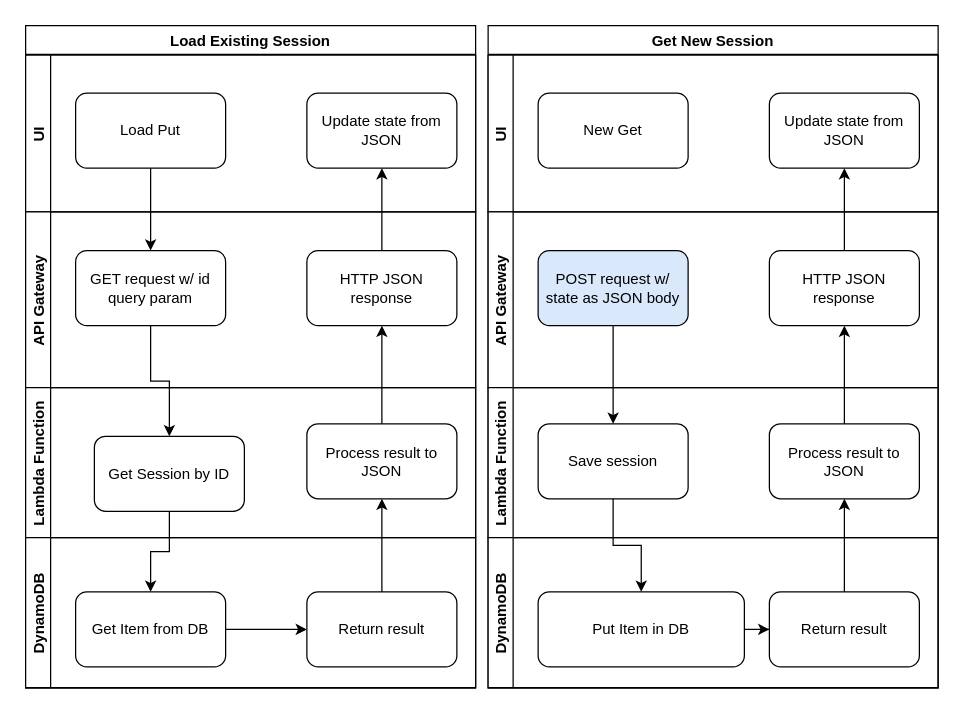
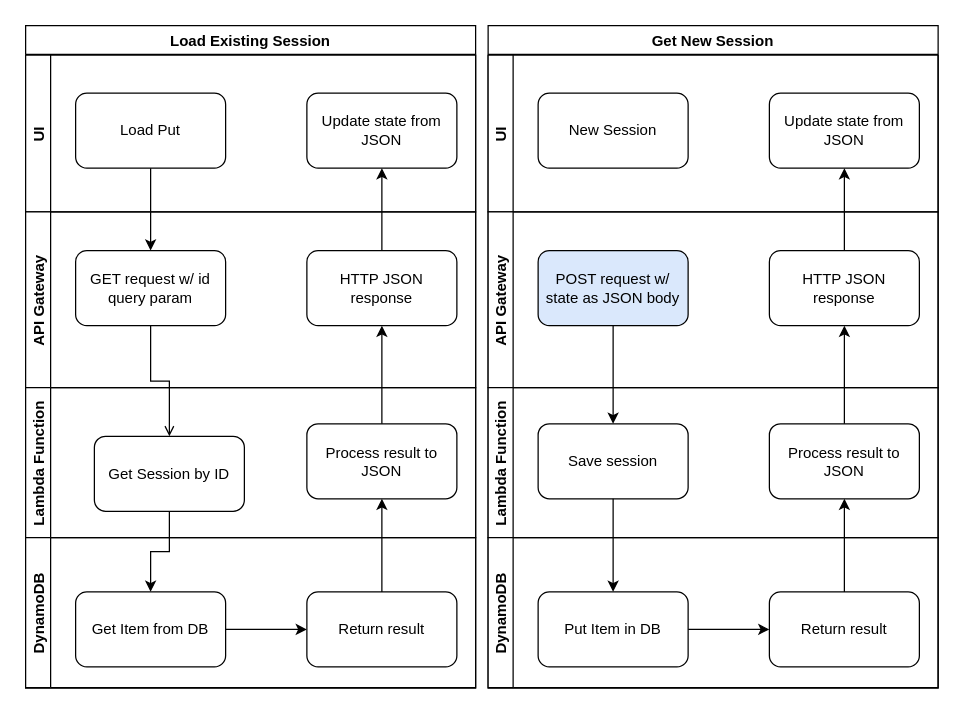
  <mxCell id="0" />
  <mxCell id="1" parent="0" />
  <mxCell id="2" value="Load Existing Session" style="swimlane;" vertex="1" parent="1"><mxGeometry x="20" y="20" width="360" height="530" as="geometry" /></mxCell>
  <mxCell id="3" value="UI" style="swimlane;startSize=20;horizontal=0;" vertex="1" parent="2"><mxGeometry y="23.5" width="360" height="125.5" as="geometry" /></mxCell>
  <mxCell id="4" value="Load Put" style="rounded=1;whiteSpace=wrap;html=1;" vertex="1" parent="3"><mxGeometry x="40" y="30.5" width="120" height="60" as="geometry" /></mxCell>
  <mxCell id="5" value="Update state from JSON" style="rounded=1;whiteSpace=wrap;html=1;" vertex="1" parent="3"><mxGeometry x="225" y="30.5" width="120" height="60" as="geometry" /></mxCell>
  <mxCell id="6" value="API Gateway" style="swimlane;startSize=20;horizontal=0;" vertex="1" parent="2"><mxGeometry y="149" width="360" height="140.5" as="geometry" /></mxCell>
  <mxCell id="7" value="GET request w/ id query param" style="rounded=1;whiteSpace=wrap;html=1;" vertex="1" parent="6"><mxGeometry x="40" y="31" width="120" height="60" as="geometry" /></mxCell>
  <mxCell id="8" value="HTTP JSON response" style="rounded=1;whiteSpace=wrap;html=1;" vertex="1" parent="6"><mxGeometry x="225" y="31" width="120" height="60" as="geometry" /></mxCell>
  <mxCell id="9" value="Lambda Function" style="swimlane;startSize=20;horizontal=0;" vertex="1" parent="2"><mxGeometry y="289.5" width="360" height="120" as="geometry" /></mxCell>
  <mxCell id="10" value="Get Session by ID" style="rounded=1;whiteSpace=wrap;html=1;" vertex="1" parent="9"><mxGeometry x="55" y="39" width="120" height="60" as="geometry" /></mxCell>
  <mxCell id="11" value="Process result to JSON" style="rounded=1;whiteSpace=wrap;html=1;" vertex="1" parent="9"><mxGeometry x="225" y="29" width="120" height="60" as="geometry" /></mxCell>
  <mxCell id="12" value="DynamoDB" style="swimlane;startSize=20;horizontal=0;" vertex="1" parent="2"><mxGeometry y="409.5" width="360" height="120" as="geometry" /></mxCell>
  <mxCell id="13" value="" style="edgeStyle=orthogonalEdgeStyle;rounded=0;orthogonalLoop=1;jettySize=auto;html=1;" edge="1" parent="12" source="14" target="15"><mxGeometry relative="1" as="geometry" /></mxCell>
  <mxCell id="14" value="Get Item from DB" style="rounded=1;whiteSpace=wrap;html=1;" vertex="1" parent="12"><mxGeometry x="40" y="43.5" width="120" height="60" as="geometry" /></mxCell>
  <mxCell id="15" value="Return result" style="rounded=1;whiteSpace=wrap;html=1;" vertex="1" parent="12"><mxGeometry x="225" y="43.5" width="120" height="60" as="geometry" /></mxCell>
  <mxCell id="16" value="" style="edgeStyle=orthogonalEdgeStyle;rounded=0;orthogonalLoop=1;jettySize=auto;html=1;exitX=0.5;exitY=1;exitDx=0;exitDy=0;entryX=0.5;entryY=0;entryDx=0;entryDy=0;" edge="1" parent="2" source="4" target="7"><mxGeometry relative="1" as="geometry"><mxPoint x="280" y="173.75" as="targetPoint" /></mxGeometry></mxCell>
- <mxCell id="17" value="" style="edgeStyle=orthogonalEdgeStyle;rounded=0;orthogonalLoop=1;jettySize=auto;html=1;" edge="1" parent="2" source="7" target="10"><mxGeometry relative="1" as="geometry" /></mxCell>
+ <mxCell id="17" value="" style="edgeStyle=orthogonalEdgeStyle;rounded=0;orthogonalLoop=1;jettySize=auto;html=1;endArrow=open;" edge="1" parent="2" source="7" target="10"><mxGeometry relative="1" as="geometry" /></mxCell>
  <mxCell id="18" value="" style="edgeStyle=orthogonalEdgeStyle;rounded=0;orthogonalLoop=1;jettySize=auto;html=1;" edge="1" parent="2" source="10" target="14"><mxGeometry relative="1" as="geometry" /></mxCell>
  <mxCell id="19" value="" style="edgeStyle=orthogonalEdgeStyle;rounded=0;orthogonalLoop=1;jettySize=auto;html=1;entryX=0.5;entryY=1;entryDx=0;entryDy=0;" edge="1" parent="2" source="15" target="11"><mxGeometry relative="1" as="geometry"><mxPoint x="480" y="378.5" as="targetPoint" /></mxGeometry></mxCell>
  <mxCell id="20" value="" style="edgeStyle=orthogonalEdgeStyle;rounded=0;orthogonalLoop=1;jettySize=auto;html=1;" edge="1" parent="2" source="11" target="8"><mxGeometry relative="1" as="geometry" /></mxCell>
  <mxCell id="21" value="" style="edgeStyle=orthogonalEdgeStyle;rounded=0;orthogonalLoop=1;jettySize=auto;html=1;" edge="1" parent="2" source="8" target="5"><mxGeometry relative="1" as="geometry" /></mxCell>
  <mxCell id="22" value="Get New Session" style="swimlane;" vertex="1" parent="1"><mxGeometry x="390" y="20" width="360" height="530" as="geometry" /></mxCell>
  <mxCell id="23" value="UI" style="swimlane;startSize=20;horizontal=0;" vertex="1" parent="22"><mxGeometry y="23.5" width="360" height="125.5" as="geometry" /></mxCell>
- <mxCell id="24" value="New Get" style="rounded=1;whiteSpace=wrap;html=1;" vertex="1" parent="23"><mxGeometry x="40" y="30.5" width="120" height="60" as="geometry" /></mxCell>
+ <mxCell id="24" value="New Session" style="rounded=1;whiteSpace=wrap;html=1;" vertex="1" parent="23"><mxGeometry x="40" y="30.5" width="120" height="60" as="geometry" /></mxCell>
  <mxCell id="25" value="Update state from JSON" style="rounded=1;whiteSpace=wrap;html=1;" vertex="1" parent="23"><mxGeometry x="225" y="30.5" width="120" height="60" as="geometry" /></mxCell>
  <mxCell id="26" value="API Gateway" style="swimlane;startSize=20;horizontal=0;" vertex="1" parent="22"><mxGeometry y="149" width="360" height="140.5" as="geometry" /></mxCell>
  <mxCell id="27" value="POST request w/ state as JSON body" style="rounded=1;whiteSpace=wrap;html=1;fillColor=#dae8fc;" vertex="1" parent="26"><mxGeometry x="40" y="31" width="120" height="60" as="geometry" /></mxCell>
  <mxCell id="28" value="HTTP JSON response" style="rounded=1;whiteSpace=wrap;html=1;" vertex="1" parent="26"><mxGeometry x="225" y="31" width="120" height="60" as="geometry" /></mxCell>
  <mxCell id="29" value="Lambda Function" style="swimlane;startSize=20;horizontal=0;" vertex="1" parent="22"><mxGeometry y="289.5" width="360" height="120" as="geometry" /></mxCell>
  <mxCell id="30" value="Save session" style="rounded=1;whiteSpace=wrap;html=1;" vertex="1" parent="29"><mxGeometry x="40" y="29" width="120" height="60" as="geometry" /></mxCell>
  <mxCell id="31" value="Process result to JSON" style="rounded=1;whiteSpace=wrap;html=1;" vertex="1" parent="29"><mxGeometry x="225" y="29" width="120" height="60" as="geometry" /></mxCell>
  <mxCell id="32" value="DynamoDB" style="swimlane;startSize=20;horizontal=0;" vertex="1" parent="22"><mxGeometry y="409.5" width="360" height="120" as="geometry" /></mxCell>
  <mxCell id="33" value="" style="edgeStyle=orthogonalEdgeStyle;rounded=0;orthogonalLoop=1;jettySize=auto;html=1;" edge="1" parent="32" source="34" target="35"><mxGeometry relative="1" as="geometry" /></mxCell>
- <mxCell id="34" value="Put Item in DB" style="rounded=1;whiteSpace=wrap;html=1;" vertex="1" parent="32"><mxGeometry x="40" y="43.5" width="165" height="60" as="geometry" /></mxCell>
+ <mxCell id="34" value="Put Item in DB" style="rounded=1;whiteSpace=wrap;html=1;" vertex="1" parent="32"><mxGeometry x="40" y="43.5" width="120" height="60" as="geometry" /></mxCell>
  <mxCell id="35" value="Return result" style="rounded=1;whiteSpace=wrap;html=1;" vertex="1" parent="32"><mxGeometry x="225" y="43.5" width="120" height="60" as="geometry" /></mxCell>
  <mxCell id="36" value="" style="edgeStyle=orthogonalEdgeStyle;rounded=0;orthogonalLoop=1;jettySize=auto;html=1;" edge="1" parent="22" source="27" target="30"><mxGeometry relative="1" as="geometry" /></mxCell>
  <mxCell id="37" value="" style="edgeStyle=orthogonalEdgeStyle;rounded=0;orthogonalLoop=1;jettySize=auto;html=1;" edge="1" parent="22" source="30" target="34"><mxGeometry relative="1" as="geometry" /></mxCell>
  <mxCell id="38" value="" style="edgeStyle=orthogonalEdgeStyle;rounded=0;orthogonalLoop=1;jettySize=auto;html=1;entryX=0.5;entryY=1;entryDx=0;entryDy=0;" edge="1" parent="22" source="35" target="31"><mxGeometry relative="1" as="geometry"><mxPoint x="480" y="378.5" as="targetPoint" /></mxGeometry></mxCell>
  <mxCell id="39" value="" style="edgeStyle=orthogonalEdgeStyle;rounded=0;orthogonalLoop=1;jettySize=auto;html=1;" edge="1" parent="22" source="31" target="28"><mxGeometry relative="1" as="geometry" /></mxCell>
  <mxCell id="40" value="" style="edgeStyle=orthogonalEdgeStyle;rounded=0;orthogonalLoop=1;jettySize=auto;html=1;" edge="1" parent="22" source="28" target="25"><mxGeometry relative="1" as="geometry" /></mxCell>
